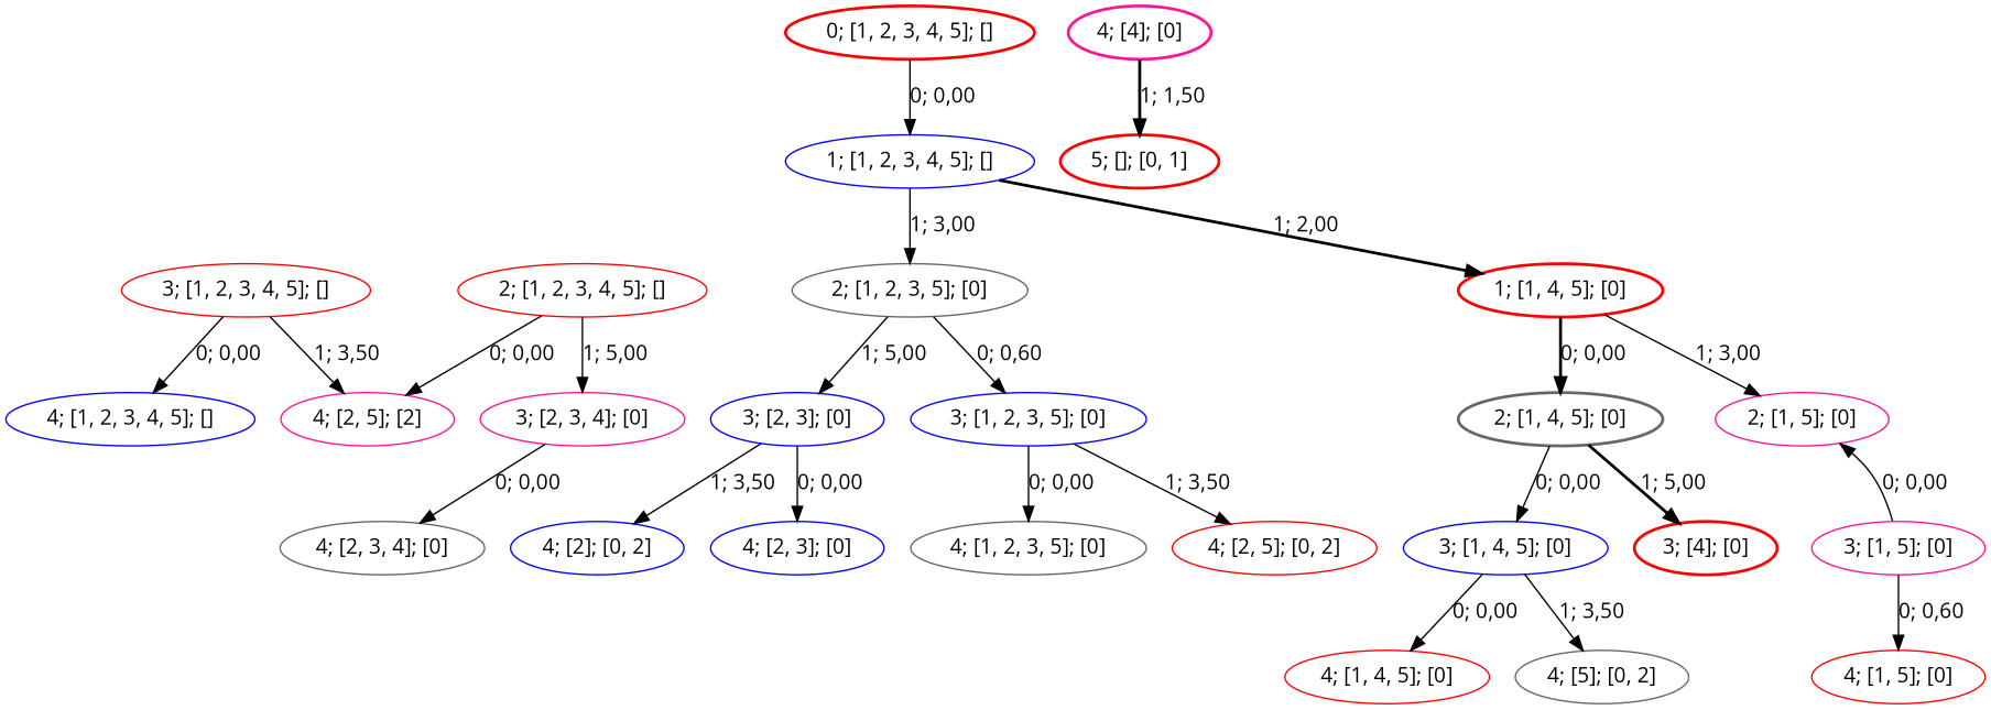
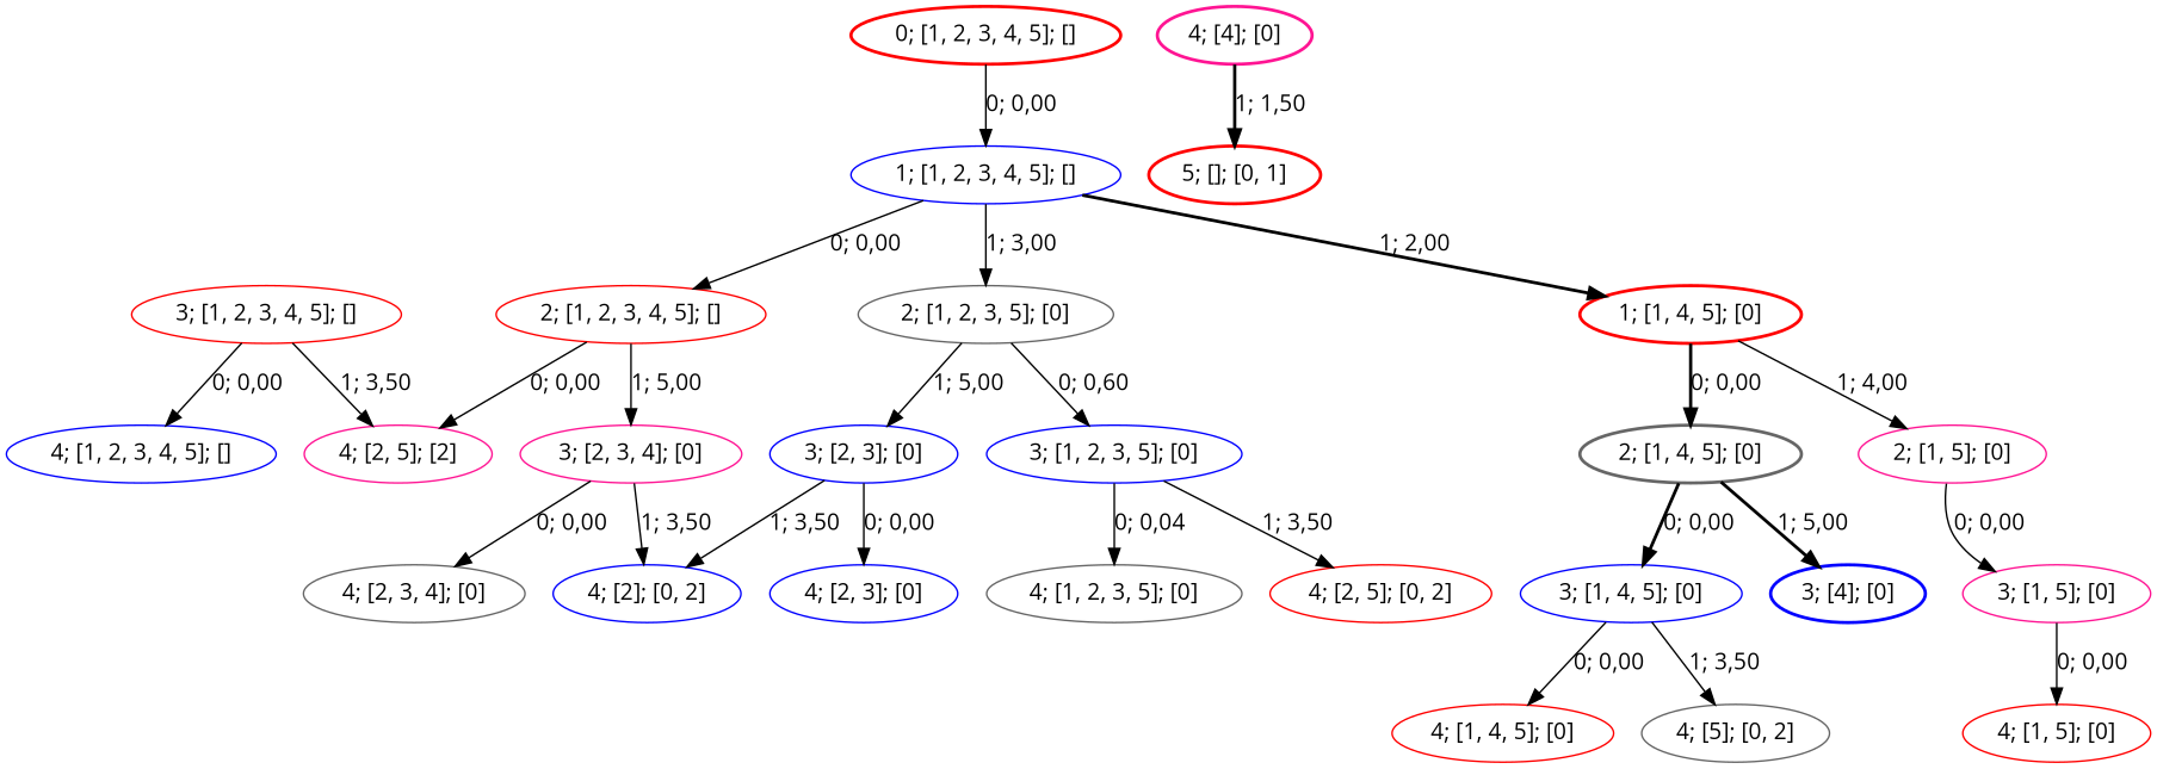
  strict digraph {
    fontname="Open Sans"
    node [color=red fontname="Open Sans" style=solid]
    edge [fontname="Open Sans" style=solid]
    n1 [label="3; [1, 2, 3, 4, 5]; []"]
    n2 [color=blue label="4; [1, 2, 3, 4, 5]; []"]
    n3 [color=deeppink label="4; [2, 5]; [2]"]
    n4 [label="2; [1, 2, 3, 4, 5]; []"]
    n5 [color=deeppink label="3; [2, 3, 4]; [0]"]
    n6 [color=gray40 label="4; [2, 3, 4]; [0]"]
    n7 [color=blue label="4; [2]; [0, 2]"]
    n8 [color=blue label="1; [1, 2, 3, 4, 5]; []"]
    n9 [color=gray40 label="2; [1, 2, 3, 5]; [0]"]
    n10 [label="1; [1, 4, 5]; [0]" style=bold]
    n11 [color=blue label="3; [1, 2, 3, 5]; [0]"]
    n12 [color=blue label="3; [2, 3]; [0]"]
    n13 [color=gray40 label="4; [1, 2, 3, 5]; [0]"]
    n14 [label="4; [2, 5]; [0, 2]"]
    n15 [color=blue label="4; [2, 3]; [0]"]
    n16 [label="0; [1, 2, 3, 4, 5]; []" style=bold]
    n17 [color=gray40 label="2; [1, 4, 5]; [0]" style=bold]
    n18 [color=deeppink label="2; [1, 5]; [0]"]
    n19 [color=blue label="3; [1, 4, 5]; [0]"]
    n20 [label="4; [1, 4, 5]; [0]"]
    n21 [color=gray40 label="4; [5]; [0, 2]"]
-   n22 [label="3; [4]; [0]" style=bold]
+   n22 [color=blue label="3; [4]; [0]" style=bold]
    n23 [color=deeppink label="4; [4]; [0]" style=bold]
    n24 [label="5; []; [0, 1]" style=bold]
    n25 [color=deeppink label="3; [1, 5]; [0]"]
    n26 [label="4; [1, 5]; [0]"]
    n1 -> n2 [label="0; 0,00"]
    n1 -> n3 [label="1; 3,50"]
    n4 -> n3 [label="0; 0,00"]
    n4 -> n5 [label="1; 5,00"]
    n5 -> n6 [label="0; 0,00"]
+   n5 -> n7 [label="1; 3,50"]
+   n8 -> n4 [label="0; 0,00"]
    n8 -> n9 [label="1; 3,00"]
    n8 -> n10 [label="1; 2,00" style=bold]
    n9 -> n11 [label="0; 0,60"]
    n9 -> n12 [label="1; 5,00"]
    n10 -> n17 [label="0; 0,00" style=bold]
-   n10 -> n18 [label="1; 3,00"]
-   n11 -> n13 [label="0; 0,00"]
+   n10 -> n18 [label="1; 4,00"]
+   n11 -> n13 [label="0; 0,04"]
    n11 -> n14 [label="1; 3,50"]
    n12 -> n7 [label="1; 3,50"]
    n12 -> n15 [label="0; 0,00"]
    n16 -> n8 [label="0; 0,00"]
-   n17 -> n19 [label="0; 0,00"]
+   n17 -> n19 [label="0; 0,00" style=bold]
    n17 -> n22 [label="1; 5,00" style=bold]
-   n25 -> n18 [label="0; 0,00"]
+   n18 -> n25 [label="0; 0,00"]
    n19 -> n20 [label="0; 0,00"]
    n19 -> n21 [label="1; 3,50"]
    n23 -> n24 [label="1; 1,50" style=bold]
-   n25 -> n26 [label="0; 0,60"]
+   n25 -> n26 [label="0; 0,00"]
  }
